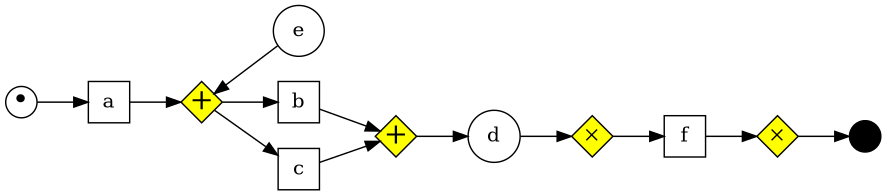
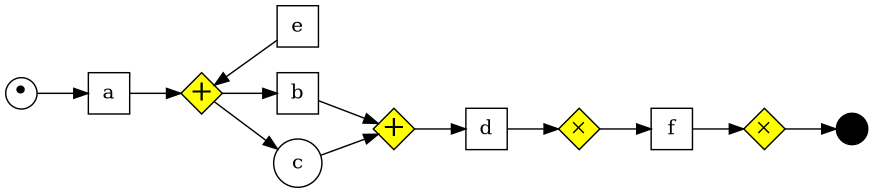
  digraph {
    rankdir=LR
    node [shape=rect]
    a [height=0.4 width=.4]
-   e [height=0.4 shape=circle width=.4]
+   e [height=0.4 width=.4]
    b [height=0.4 width=.4]
-   c [height=0.4 width=.4]
+   c [height=0.4 shape=circle width=.4]
    n5 [fillcolor=yellow fixedsize=true fontsize=12 height=.4 label=<&#x2715;> shape=diamond style=filled width=.4]
    n6 [fillcolor=yellow fixedsize=true fontsize=12 height=.4 label=<&#x2715;> shape=diamond style=filled width=.4]
    n7 [fixedsize=true fontsize=20 height=.3 label="&bull;" shape=circle width=.3]
    out [fillcolor=black fixedsize=true height=.3 shape=circle style=filled width=.3]
    n9 [fillcolor=yellow fixedsize=true fontsize=20 height=.4 label=<&#43;> shape=diamond style=filled width=.4]
    n10 [fillcolor=yellow fixedsize=true fontsize=20 height=.4 label=<&#43;> shape=diamond style=filled width=.4]
-   d [height=0.4 shape=circle width=.4]
+   d [height=0.4 width=.4]
    f [height=0.4 width=.4]
    subgraph sub_1 {
      a
      e
    }
    subgraph sub_2 {
      rank=same
      e
      b
      c
    }
    subgraph sub_3 {
      n5
      n6
    }
    subgraph sub_4 {
      n7
      out
    }
    subgraph sub_5 {
      n9
      n10
    }
    subgraph sub_6 {
    }
    subgraph sub_7 {
      a
      e
      b
      c
      d
      f
    }
    subgraph sub_8 {
    }
    a -> n9
    e -> n9
    b -> n10
    c -> n10
    n5 -> f
    n6 -> out
    n7 -> a
    n9 -> b
    n9 -> c
    n10 -> d
    d -> n5
    f -> n6
  }
